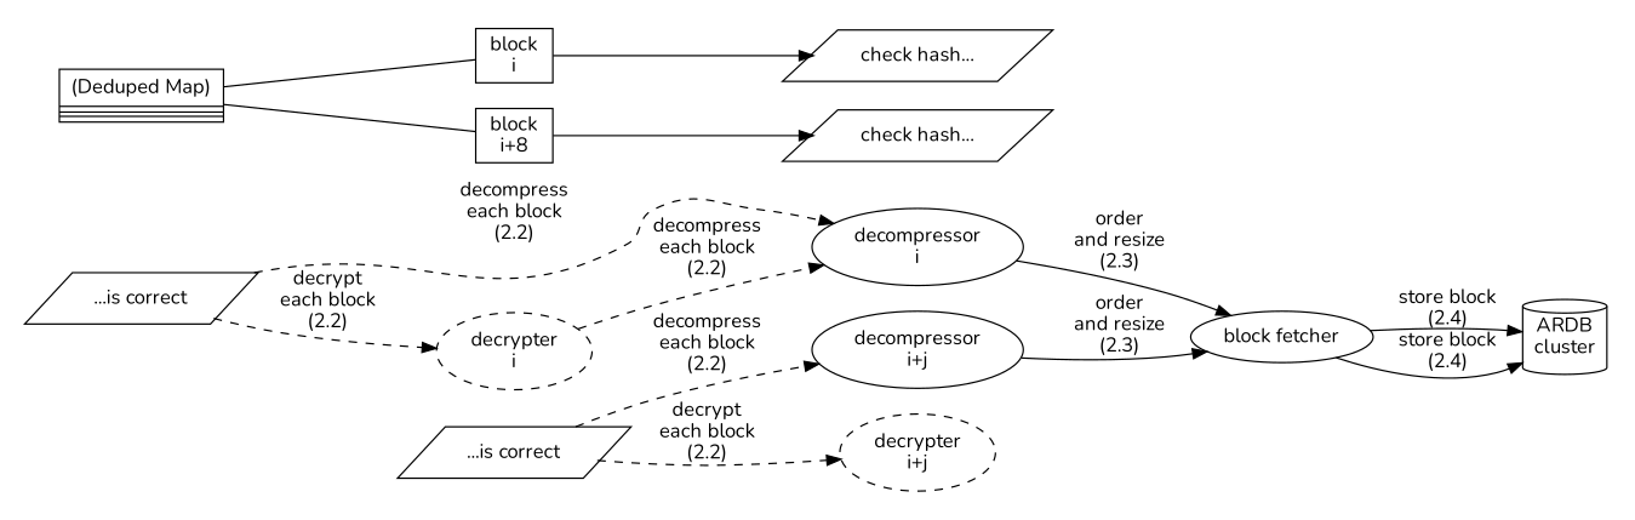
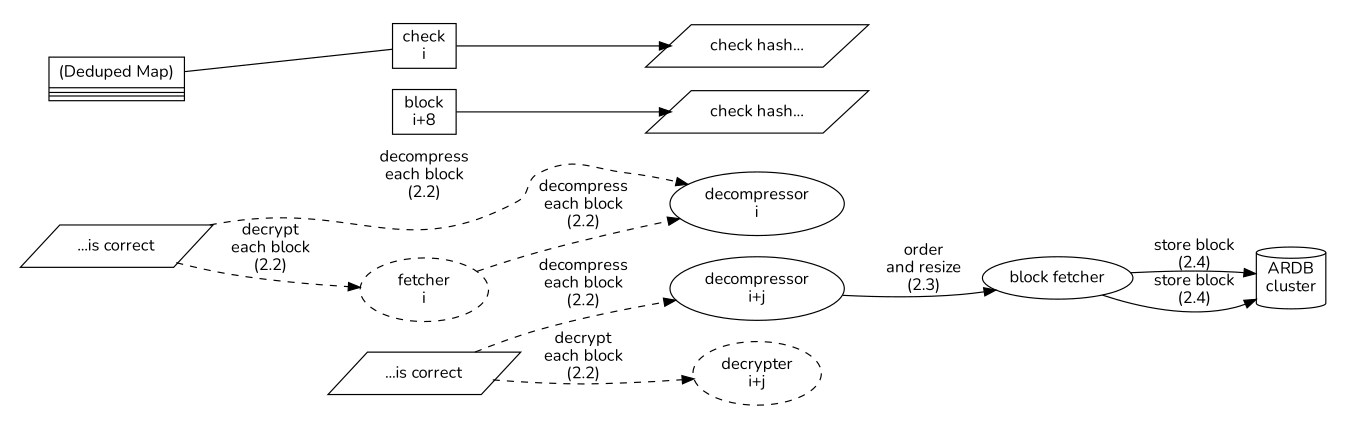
  digraph {
    fontname=Nunito
    rankdir=LR
    node [fontname=Nunito]
    edge [fontname=Nunito]
    n1 [label="...is correct" shape=parallelogram]
-   n2 [label="decrypter\ni" style=dashed]
+   n2 [label="fetcher\ni" style=dashed]
    n3 [label="decompressor\ni"]
    n4 [label="...is correct" shape=parallelogram]
    n5 [label="decrypter\ni+j" style=dashed]
    n6 [label="decompressor\ni+j"]
    n7 [label="block fetcher"]
    n8 [label="ARDB\ncluster" shape=cylinder]
    n9 [label="<t> (Deduped Map) |\n                 <1> block(i) \-\> hash(i) |\n                 <2> block(i+1) \-\> hash(i+1) |\n                 <3> block(i+j) \-\> hash(i+j)" shape=record]
    n10 [label="block\ni+8" shape=rectangle]
-   n11 [label="block\ni" shape=rectangle]
+   n11 [label="check\ni" shape=rectangle]
    n12 [label="check hash..." shape=parallelogram]
    n13 [label="check hash..." shape=parallelogram]
    subgraph cluster_1 {
      style=invis
      n1
      n2
      n3
      n4
      n5
      n6
      n7
      n8
    }
    subgraph cluster_2 {
      style=invis
      n9
      n10
      n11
      n12
      n13
    }
    n1 -> n2 [label="decrypt\neach block\n(2.2)" style=dashed]
    n1 -> n3 [label="decompress\neach block\n(2.2)" style=dashed]
    n2 -> n3 [label="decompress\neach block\n(2.2)" style=dashed]
-   n3 -> n7 [label="order\nand resize\n(2.3)"]
    n4 -> n5 [label="decrypt\neach block\n(2.2)" style=dashed]
    n4 -> n6 [label="decompress\neach block\n(2.2)" style=dashed]
    n6 -> n7 [label="order\nand resize\n(2.3)"]
    n7 -> n8 [label="store block\n(2.4)"]
    n7 -> n8 [label="store block\n(2.4)"]
-   n9 -> n10 [dir=none tailport=2]
    n9 -> n11 [dir=none tailport=1]
    n10 -> n12
    n11 -> n13
  }
